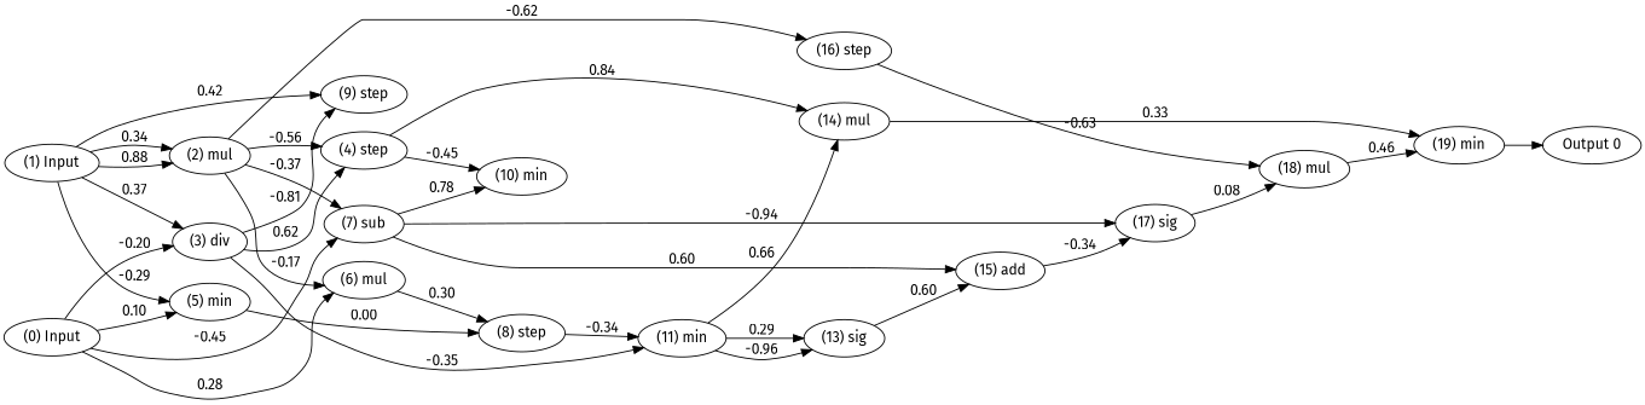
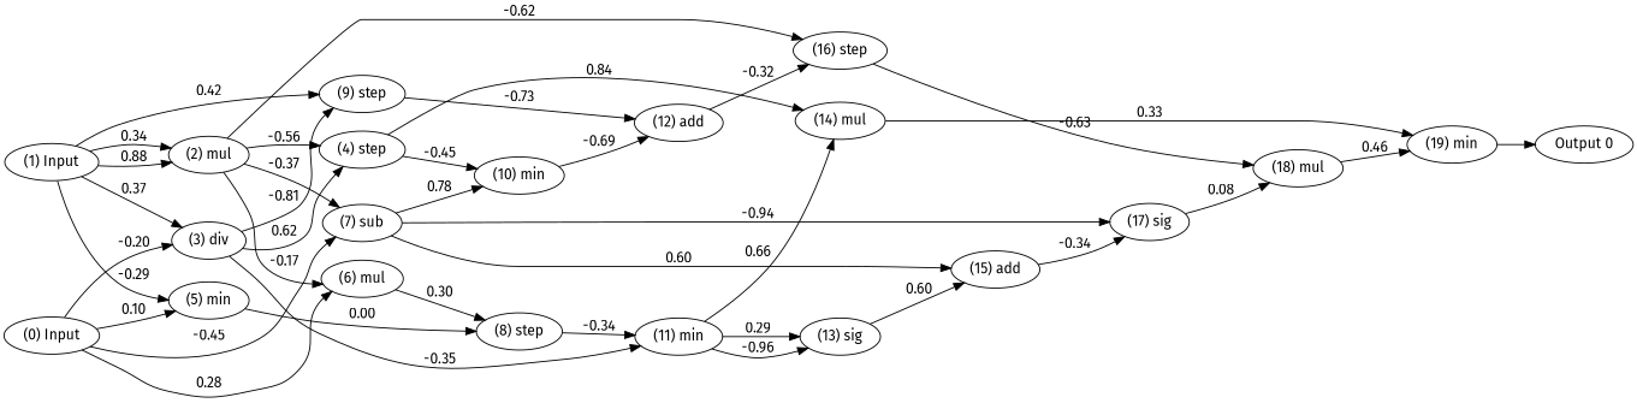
  digraph {
    fontname="Fira Sans"
    rankdir=LR
    node [color=black fontcolor=black fontname="Fira Sans" labelfontcolor=black]
    edge [bold=true color=black fontcolor=black fontname="Fira Sans" labelfontcolor=black]
    n1 [label="(0) Input"]
    n2 [label="(1) Input"]
    n3 [label="Output 0"]
    n4 [label="(3) div"]
    n5 [label="(5) min"]
    n6 [label="(6) mul"]
    n7 [label="(7) sub"]
    n8 [label="(2) mul"]
    n9 [label="(9) step"]
    n10 [label="(4) step"]
    n11 [label="(11) min"]
    n12 [label="(8) step"]
    n13 [label="(10) min"]
    n14 [label="(15) add"]
    n15 [label="(17) sig"]
    n16 [label="(16) step"]
+   n17 [label="(12) add"]
    n18 [label="(14) mul"]
    n19 [label="(18) mul"]
    n20 [label="(13) sig"]
    n21 [label="(19) min"]
    subgraph sub_1 {
      rank=source
      n1
      n2
    }
    subgraph sub_2 {
      rank=max
      n3
    }
    n1 -> n4 [label=-0.20]
    n1 -> n5 [label=0.10]
    n1 -> n6 [label=0.28]
    n1 -> n7 [label=-0.45]
    n2 -> n4 [label=0.37]
    n2 -> n5 [label=-0.29]
    n2 -> n8 [label=0.34]
    n2 -> n8 [label=0.88]
    n2 -> n9 [label=0.42]
    n4 -> n9 [label=-0.81]
    n4 -> n10 [label=0.62]
    n4 -> n11 [label=-0.35]
    n5 -> n12 [label=0.00]
    n6 -> n12 [label=0.30]
    n7 -> n13 [label=0.78]
    n7 -> n14 [label=0.60]
    n7 -> n15 [label=-0.94]
    n8 -> n6 [label=-0.17]
    n8 -> n7 [label=-0.37]
    n8 -> n10 [label=-0.56]
    n8 -> n16 [label=-0.62]
+   n9 -> n17 [label=-0.73]
    n10 -> n13 [label=-0.45]
    n10 -> n18 [label=0.84]
    n11 -> n18 [label=0.66]
    n11 -> n20 [label=0.29]
    n11 -> n20 [label=-0.96]
    n12 -> n11 [label=-0.34]
+   n13 -> n17 [label=-0.69]
    n14 -> n15 [label=-0.34]
    n15 -> n19 [label=0.08]
    n16 -> n19 [label=-0.63]
+   n17 -> n16 [label=-0.32]
    n18 -> n21 [label=0.33]
    n19 -> n21 [label=0.46]
    n20 -> n14 [label=0.60]
    n21 -> n3
  }
